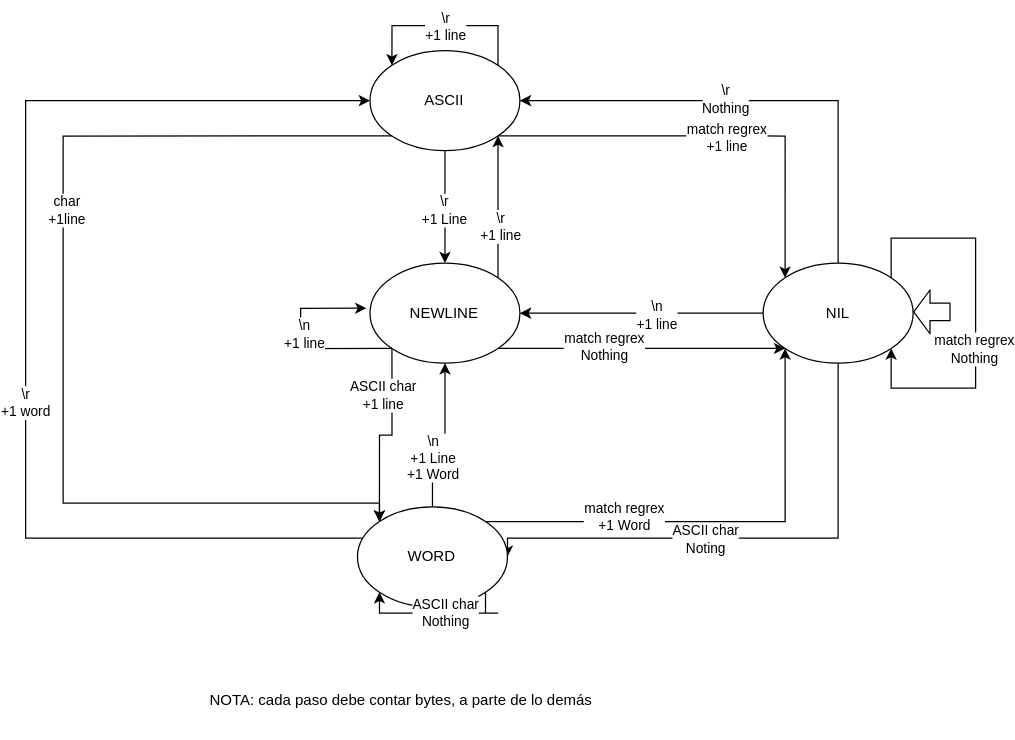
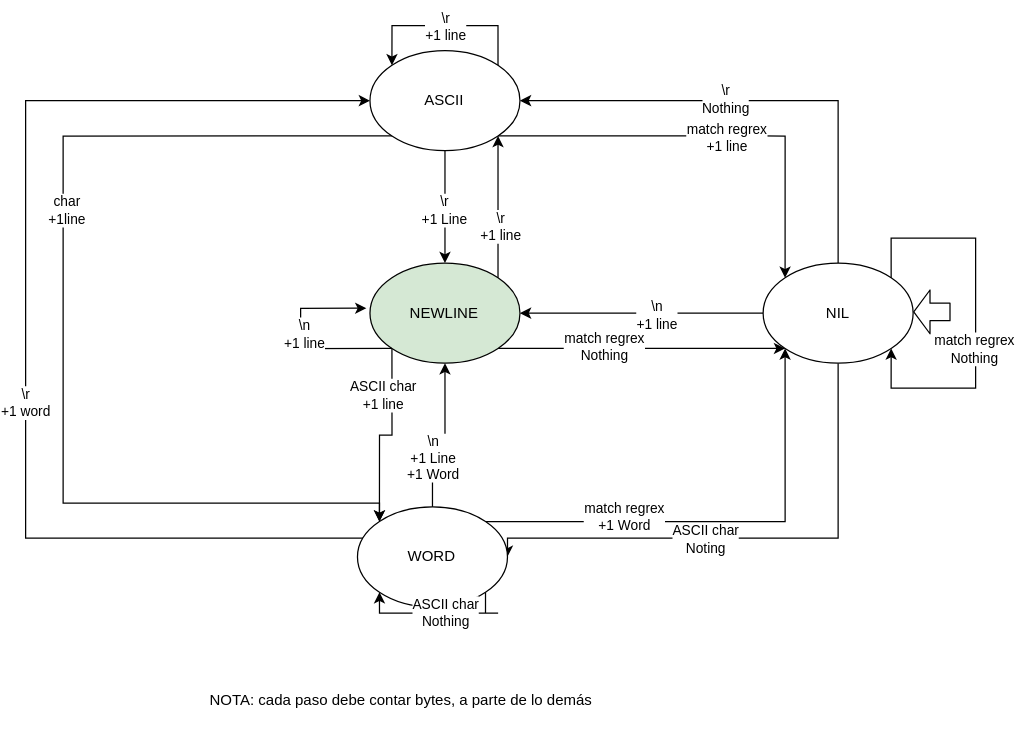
  <mxCell id="0" />
  <mxCell id="1" parent="0" />
  <mxCell id="2" style="edgeStyle=orthogonalEdgeStyle;rounded=0;orthogonalLoop=1;jettySize=auto;html=1;entryX=1;entryY=0.5;entryDx=0;entryDy=0;" edge="1" parent="1" source="8" target="29"><mxGeometry relative="1" as="geometry"><Array as="points"><mxPoint x="670" y="430" /></Array></mxGeometry></mxCell>
  <mxCell id="3" value="ASCII char&lt;br&gt;Noting" style="edgeLabel;html=1;align=center;verticalAlign=middle;resizable=0;points=[];" vertex="1" connectable="0" parent="2"><mxGeometry x="0.176" relative="1" as="geometry"><mxPoint as="offset" /></mxGeometry></mxCell>
  <mxCell id="4" style="edgeStyle=orthogonalEdgeStyle;rounded=0;orthogonalLoop=1;jettySize=auto;html=1;entryX=1;entryY=0.5;entryDx=0;entryDy=0;" edge="1" parent="1" source="8" target="22"><mxGeometry relative="1" as="geometry" /></mxCell>
  <mxCell id="5" value="\n&lt;br&gt;+1 line" style="edgeLabel;html=1;align=center;verticalAlign=middle;resizable=0;points=[];" vertex="1" connectable="0" parent="4"><mxGeometry x="-0.112" y="1" relative="1" as="geometry"><mxPoint as="offset" /></mxGeometry></mxCell>
  <mxCell id="6" style="edgeStyle=orthogonalEdgeStyle;rounded=0;orthogonalLoop=1;jettySize=auto;html=1;entryX=1;entryY=0.5;entryDx=0;entryDy=0;" edge="1" parent="1" source="8" target="15"><mxGeometry relative="1" as="geometry"><Array as="points"><mxPoint x="670" y="80" /></Array></mxGeometry></mxCell>
  <mxCell id="7" value="\r&lt;br&gt;Nothing" style="edgeLabel;html=1;align=center;verticalAlign=middle;resizable=0;points=[];" vertex="1" connectable="0" parent="6"><mxGeometry x="0.147" y="-2" relative="1" as="geometry"><mxPoint as="offset" /></mxGeometry></mxCell>
  <mxCell id="8" value="NIL" style="ellipse;whiteSpace=wrap;html=1;" vertex="1" parent="1"><mxGeometry x="610" y="210" width="120" height="80" as="geometry" /></mxCell>
  <mxCell id="9" style="edgeStyle=orthogonalEdgeStyle;rounded=0;orthogonalLoop=1;jettySize=auto;html=1;entryX=0.5;entryY=0;entryDx=0;entryDy=0;" edge="1" parent="1" source="15" target="22"><mxGeometry relative="1" as="geometry" /></mxCell>
  <mxCell id="10" value="\r&lt;br&gt;+1 Line" style="edgeLabel;html=1;align=center;verticalAlign=middle;resizable=0;points=[];" vertex="1" connectable="0" parent="9"><mxGeometry x="0.044" y="-1" relative="1" as="geometry"><mxPoint as="offset" /></mxGeometry></mxCell>
  <mxCell id="11" style="edgeStyle=orthogonalEdgeStyle;rounded=0;orthogonalLoop=1;jettySize=auto;html=1;exitX=0;exitY=1;exitDx=0;exitDy=0;entryX=0;entryY=0;entryDx=0;entryDy=0;" edge="1" parent="1" source="15" target="29"><mxGeometry relative="1" as="geometry"><Array as="points"><mxPoint x="50" y="108" /><mxPoint x="50" y="402" /></Array></mxGeometry></mxCell>
  <mxCell id="12" value="char&lt;br&gt;+1line" style="edgeLabel;html=1;align=center;verticalAlign=middle;resizable=0;points=[];" vertex="1" connectable="0" parent="11"><mxGeometry x="-0.22" y="2" relative="1" as="geometry"><mxPoint as="offset" /></mxGeometry></mxCell>
  <mxCell id="13" style="edgeStyle=orthogonalEdgeStyle;rounded=0;orthogonalLoop=1;jettySize=auto;html=1;exitX=1;exitY=1;exitDx=0;exitDy=0;entryX=0;entryY=0;entryDx=0;entryDy=0;" edge="1" parent="1" source="15" target="8"><mxGeometry relative="1" as="geometry" /></mxCell>
  <mxCell id="14" value="match regrex&lt;br&gt;+1 line" style="edgeLabel;html=1;align=center;verticalAlign=middle;resizable=0;points=[];" vertex="1" connectable="0" parent="13"><mxGeometry x="0.175" y="-1" relative="1" as="geometry"><mxPoint x="-19" as="offset" /></mxGeometry></mxCell>
  <mxCell id="15" value="ASCII" style="ellipse;whiteSpace=wrap;html=1;" vertex="1" parent="1"><mxGeometry x="295.48" y="40" width="120" height="80" as="geometry" /></mxCell>
  <mxCell id="16" style="edgeStyle=orthogonalEdgeStyle;rounded=0;orthogonalLoop=1;jettySize=auto;html=1;exitX=1;exitY=1;exitDx=0;exitDy=0;entryX=0;entryY=1;entryDx=0;entryDy=0;" edge="1" parent="1" source="22" target="8"><mxGeometry relative="1" as="geometry" /></mxCell>
  <mxCell id="17" value="match regrex&lt;br&gt;Nothing" style="edgeLabel;html=1;align=center;verticalAlign=middle;resizable=0;points=[];" vertex="1" connectable="0" parent="16"><mxGeometry x="-0.26" y="2" relative="1" as="geometry"><mxPoint as="offset" /></mxGeometry></mxCell>
  <mxCell id="18" style="edgeStyle=orthogonalEdgeStyle;rounded=0;orthogonalLoop=1;jettySize=auto;html=1;exitX=1;exitY=0;exitDx=0;exitDy=0;entryX=1;entryY=1;entryDx=0;entryDy=0;" edge="1" parent="1" source="22" target="15"><mxGeometry relative="1" as="geometry" /></mxCell>
  <mxCell id="19" value="\r&lt;br&gt;+1 line" style="edgeLabel;html=1;align=center;verticalAlign=middle;resizable=0;points=[];" vertex="1" connectable="0" parent="18"><mxGeometry x="-0.275" y="-2" relative="1" as="geometry"><mxPoint as="offset" /></mxGeometry></mxCell>
  <mxCell id="20" style="edgeStyle=orthogonalEdgeStyle;rounded=0;orthogonalLoop=1;jettySize=auto;html=1;exitX=0;exitY=1;exitDx=0;exitDy=0;entryX=0;entryY=0;entryDx=0;entryDy=0;" edge="1" parent="1" source="22" target="29"><mxGeometry relative="1" as="geometry" /></mxCell>
  <mxCell id="21" value="ASCII char&lt;br&gt;+1 line" style="edgeLabel;html=1;align=center;verticalAlign=middle;resizable=0;points=[];" vertex="1" connectable="0" parent="20"><mxGeometry x="0.244" y="2" relative="1" as="geometry"><mxPoint y="-45" as="offset" /></mxGeometry></mxCell>
- <mxCell id="22" value="NEWLINE" style="ellipse;whiteSpace=wrap;html=1;" vertex="1" parent="1"><mxGeometry x="295.48" y="210" width="120" height="80" as="geometry" /></mxCell>
+ <mxCell id="22" value="NEWLINE" style="ellipse;whiteSpace=wrap;html=1;fillColor=#d5e8d4;" vertex="1" parent="1"><mxGeometry x="295.48" y="210" width="120" height="80" as="geometry" /></mxCell>
  <mxCell id="23" style="edgeStyle=orthogonalEdgeStyle;rounded=0;orthogonalLoop=1;jettySize=auto;html=1;entryX=0.5;entryY=1;entryDx=0;entryDy=0;" edge="1" parent="1" source="29" target="22"><mxGeometry relative="1" as="geometry" /></mxCell>
  <mxCell id="24" value="\n&lt;br&gt;+1 Line&lt;br&gt;+1 Word" style="edgeLabel;html=1;align=center;verticalAlign=middle;resizable=0;points=[];" vertex="1" connectable="0" parent="23"><mxGeometry x="-0.22" y="-1" relative="1" as="geometry"><mxPoint x="-1" y="9" as="offset" /></mxGeometry></mxCell>
  <mxCell id="25" style="edgeStyle=orthogonalEdgeStyle;rounded=0;orthogonalLoop=1;jettySize=auto;html=1;exitX=1;exitY=0;exitDx=0;exitDy=0;entryX=0;entryY=1;entryDx=0;entryDy=0;" edge="1" parent="1" source="29" target="8"><mxGeometry relative="1" as="geometry" /></mxCell>
  <mxCell id="26" value="match regrex&lt;br&gt;+1 Word" style="edgeLabel;html=1;align=center;verticalAlign=middle;resizable=0;points=[];" vertex="1" connectable="0" parent="25"><mxGeometry x="-0.411" y="4" relative="1" as="geometry"><mxPoint as="offset" /></mxGeometry></mxCell>
  <mxCell id="27" style="edgeStyle=orthogonalEdgeStyle;rounded=0;orthogonalLoop=1;jettySize=auto;html=1;entryX=0;entryY=0.5;entryDx=0;entryDy=0;" edge="1" parent="1" source="29" target="15"><mxGeometry relative="1" as="geometry"><Array as="points"><mxPoint x="20" y="430" /><mxPoint x="20" y="80" /></Array></mxGeometry></mxCell>
  <mxCell id="28" value="\r&lt;br&gt;+1 word" style="edgeLabel;html=1;align=center;verticalAlign=middle;resizable=0;points=[];" vertex="1" connectable="0" parent="27"><mxGeometry x="-0.156" y="1" relative="1" as="geometry"><mxPoint as="offset" /></mxGeometry></mxCell>
  <mxCell id="29" value="WORD" style="ellipse;whiteSpace=wrap;html=1;" vertex="1" parent="1"><mxGeometry x="285.48" y="405" width="120" height="80" as="geometry" /></mxCell>
  <mxCell id="30" value="" style="shape=flexArrow;endArrow=classic;html=1;width=14;endSize=4;" edge="1" parent="1"><mxGeometry width="50" height="50" relative="1" as="geometry"><mxPoint x="760" y="249" as="sourcePoint" /><mxPoint x="730" y="249" as="targetPoint" /></mxGeometry></mxCell>
  <mxCell id="31" style="edgeStyle=orthogonalEdgeStyle;rounded=0;orthogonalLoop=1;jettySize=auto;html=1;exitX=1;exitY=0;exitDx=0;exitDy=0;entryX=1;entryY=1;entryDx=0;entryDy=0;" edge="1" parent="1" source="8" target="8"><mxGeometry relative="1" as="geometry"><Array as="points"><mxPoint x="712" y="190" /><mxPoint x="780" y="190" /><mxPoint x="780" y="310" /><mxPoint x="712" y="310" /></Array></mxGeometry></mxCell>
  <mxCell id="32" value="match regrex&lt;br&gt;Nothing" style="edgeLabel;html=1;align=center;verticalAlign=middle;resizable=0;points=[];" vertex="1" connectable="0" parent="31"><mxGeometry x="0.182" y="-2" relative="1" as="geometry"><mxPoint as="offset" /></mxGeometry></mxCell>
  <mxCell id="33" value="NOTA: cada paso debe contar bytes, a parte de lo demás&lt;br&gt;" style="text;html=1;align=center;verticalAlign=middle;resizable=0;points=[];autosize=1;strokeColor=none;" vertex="1" parent="1"><mxGeometry x="160" y="550" width="320" height="20" as="geometry" /></mxCell>
  <mxCell id="34" value="ASCII char&lt;br&gt;Nothing" style="edgeStyle=orthogonalEdgeStyle;rounded=0;orthogonalLoop=1;jettySize=auto;html=1;exitX=1;exitY=1;exitDx=0;exitDy=0;entryX=0;entryY=1;entryDx=0;entryDy=0;" edge="1" parent="1" source="29" target="29"><mxGeometry relative="1" as="geometry"><Array as="points"><mxPoint x="398" y="490" /><mxPoint x="313" y="490" /></Array><mxPoint as="offset" /></mxGeometry></mxCell>
  <mxCell id="35" style="edgeStyle=orthogonalEdgeStyle;rounded=0;orthogonalLoop=1;jettySize=auto;html=1;exitX=1;exitY=0;exitDx=0;exitDy=0;entryX=0;entryY=0;entryDx=0;entryDy=0;" edge="1" parent="1" source="15" target="15"><mxGeometry relative="1" as="geometry"><Array as="points"><mxPoint x="398" y="20" /><mxPoint x="313" y="20" /></Array></mxGeometry></mxCell>
  <mxCell id="36" value="\r&lt;br&gt;+1 line" style="edgeLabel;html=1;align=center;verticalAlign=middle;resizable=0;points=[];" vertex="1" connectable="0" parent="35"><mxGeometry x="-0.166" relative="1" as="geometry"><mxPoint x="-12" as="offset" /></mxGeometry></mxCell>
  <mxCell id="37" style="edgeStyle=orthogonalEdgeStyle;rounded=0;orthogonalLoop=1;jettySize=auto;html=1;exitX=0;exitY=1;exitDx=0;exitDy=0;entryX=-0.024;entryY=0.451;entryDx=0;entryDy=0;entryPerimeter=0;" edge="1" parent="1" source="22" target="22"><mxGeometry relative="1" as="geometry"><Array as="points"><mxPoint x="240" y="278" /><mxPoint x="240" y="246" /></Array></mxGeometry></mxCell>
  <mxCell id="38" value="\n&lt;br&gt;+1 line" style="edgeLabel;html=1;align=center;verticalAlign=middle;resizable=0;points=[];" vertex="1" connectable="0" parent="37"><mxGeometry x="0.071" y="-2" relative="1" as="geometry"><mxPoint as="offset" /></mxGeometry></mxCell>
